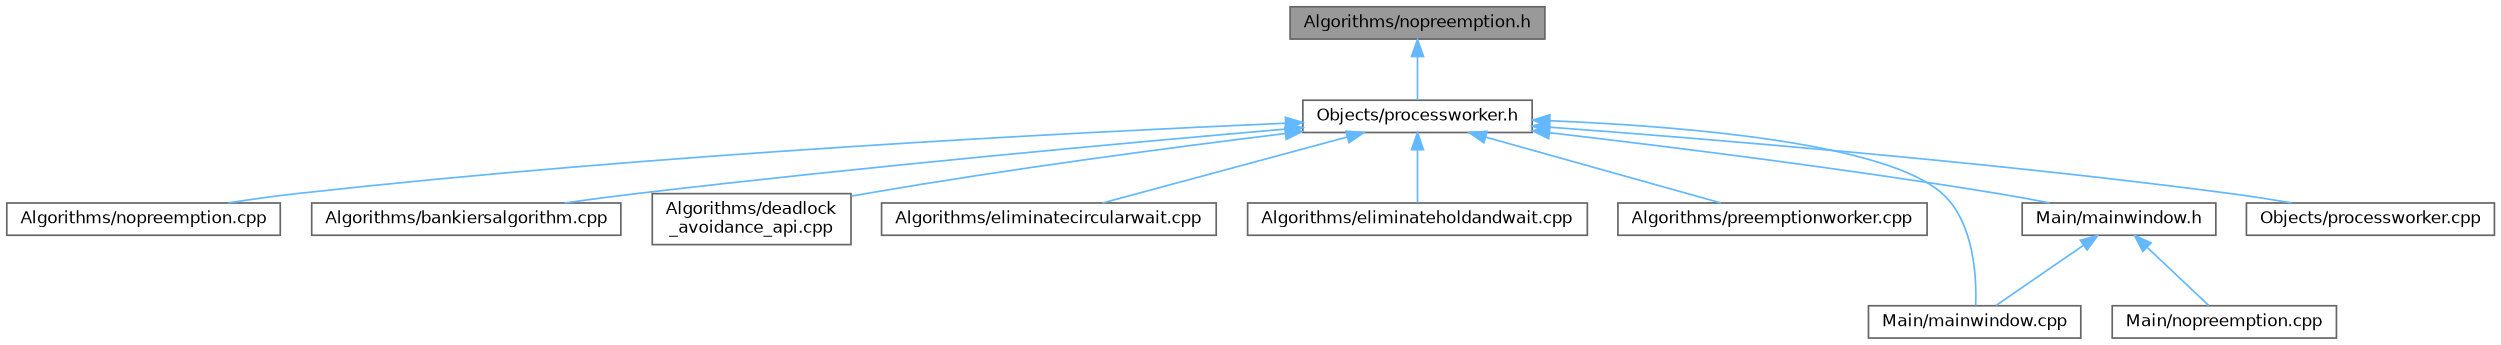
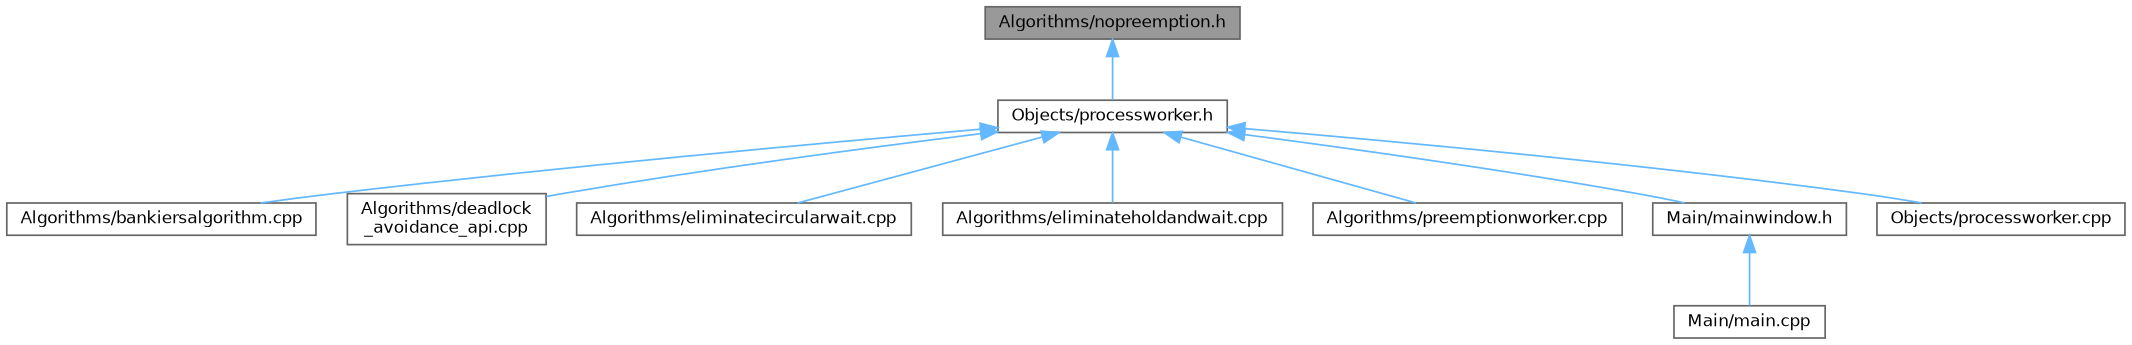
  digraph {
    fontname="DejaVu Sans"
    node [color=grey40 fillcolor=white fontname="DejaVu Sans" fontsize=10 shape=box style=filled]
    edge [color=steelblue1 dir=back fontname="DejaVu Sans" fontsize=10 labelfontname=Helvetica labelfontsize=10 style=solid]
    n1 [color=gray40 fillcolor=grey60 fontcolor=black height=0.2 label="Algorithms/nopreemption.h" width=0.4]
    n2 [height=0.2 label="Objects/processworker.h" width=0.4]
-   n3 [height=0.2 label="Algorithms/nopreemption.cpp" width=0.4]
    n4 [height=0.2 label="Algorithms/bankiersalgorithm.cpp" width=0.4]
    n5 [height=0.2 label="Algorithms/deadlock\l_avoidance_api.cpp" width=0.4]
    n6 [height=0.2 label="Algorithms/eliminatecircularwait.cpp" width=0.4]
    n7 [height=0.2 label="Algorithms/eliminateholdandwait.cpp" width=0.4]
    n8 [height=0.2 label="Algorithms/preemptionworker.cpp" width=0.4]
-   n9 [height=0.2 label="Main/mainwindow.cpp" width=0.4]
    n10 [height=0.2 label="Main/mainwindow.h" width=0.4]
    n11 [height=0.2 label="Objects/processworker.cpp" width=0.4]
-   n12 [height=0.2 label="Main/nopreemption.cpp" width=0.4]
+   n12 [height=0.2 label="Main/main.cpp" width=0.4]
    n1 -> n2
-   n2 -> n3
    n2 -> n4
    n2 -> n5
    n2 -> n6
    n2 -> n7
    n2 -> n8
-   n2 -> n9
    n2 -> n10
    n2 -> n11
-   n10 -> n9
    n10 -> n12
  }
